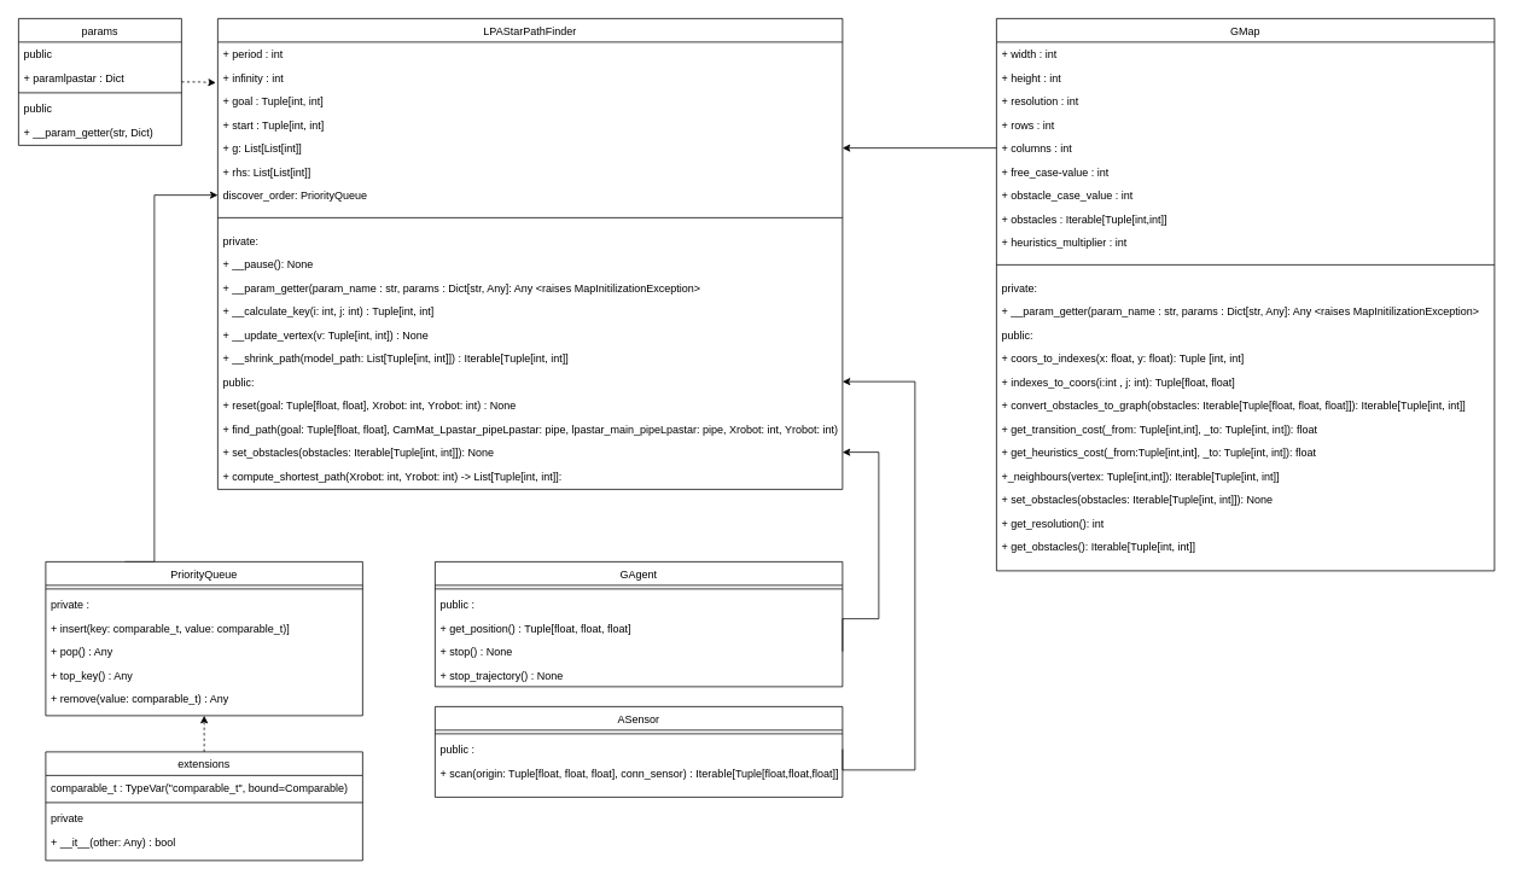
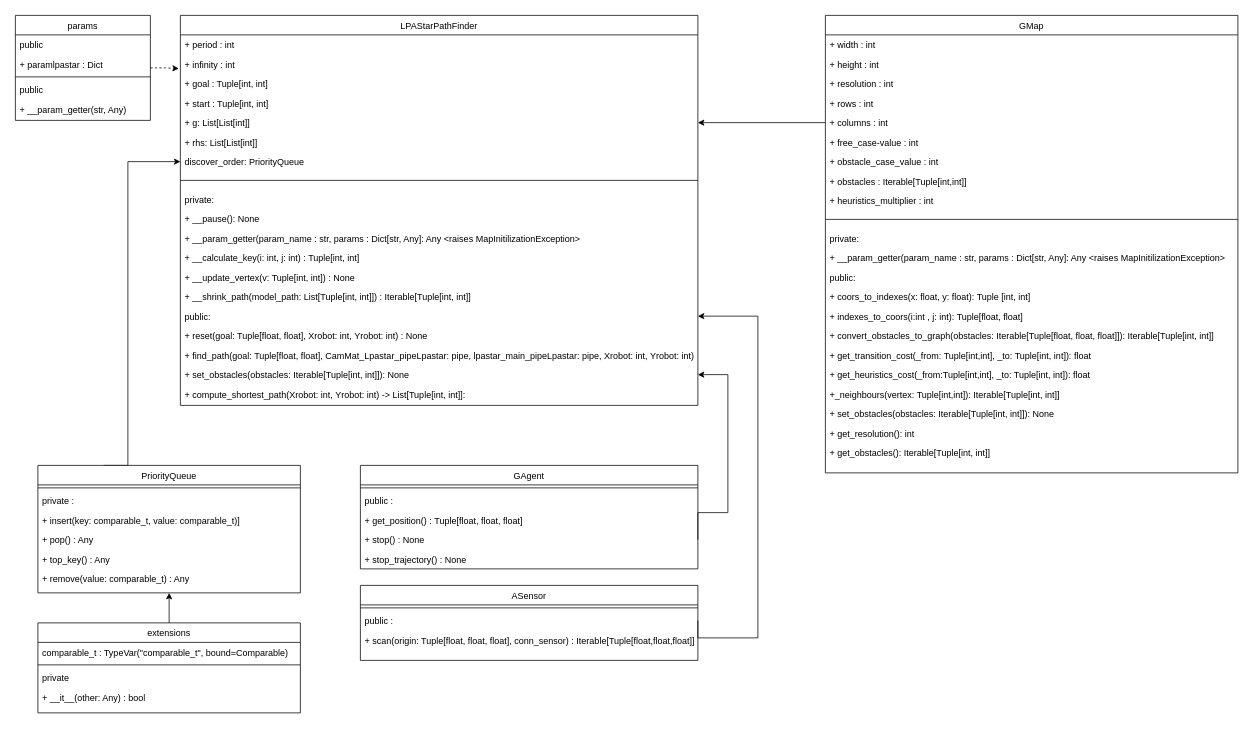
  <mxCell id="0" />
  <mxCell id="1" parent="0" />
  <mxCell id="2" value="ASensor" style="swimlane;fontStyle=0;align=center;verticalAlign=top;childLayout=stackLayout;horizontal=1;startSize=26;horizontalStack=0;resizeParent=1;resizeLast=0;collapsible=1;marginBottom=0;rounded=0;shadow=0;strokeWidth=1;" parent="1" vertex="1"><mxGeometry x="480" y="780" width="450" height="100" as="geometry"><mxRectangle x="130" y="380" width="160" height="26" as="alternateBounds" /></mxGeometry></mxCell>
  <mxCell id="3" value="" style="line;html=1;strokeWidth=1;align=left;verticalAlign=middle;spacingTop=-1;spacingLeft=3;spacingRight=3;rotatable=0;labelPosition=right;points=[];portConstraint=eastwest;" parent="2" vertex="1"><mxGeometry y="26" width="450" height="8" as="geometry" /></mxCell>
  <mxCell id="4" value="public :" style="text;align=left;verticalAlign=top;spacingLeft=4;spacingRight=4;overflow=hidden;rotatable=0;points=[[0,0.5],[1,0.5]];portConstraint=eastwest;fontStyle=0" parent="2" vertex="1"><mxGeometry y="34" width="450" height="26" as="geometry" /></mxCell>
  <mxCell id="5" value="+ scan(origin: Tuple[float, float, float], conn_sensor) : Iterable[Tuple[float,float,float]]" style="text;align=left;verticalAlign=top;spacingLeft=4;spacingRight=4;overflow=hidden;rotatable=0;points=[[0,0.5],[1,0.5]];portConstraint=eastwest;" parent="2" vertex="1"><mxGeometry y="60" width="450" height="26" as="geometry" /></mxCell>
  <mxCell id="6" value="GAgent" style="swimlane;fontStyle=0;align=center;verticalAlign=top;childLayout=stackLayout;horizontal=1;startSize=26;horizontalStack=0;resizeParent=1;resizeLast=0;collapsible=1;marginBottom=0;rounded=0;shadow=0;strokeWidth=1;" parent="1" vertex="1"><mxGeometry x="480" y="620" width="450" height="138" as="geometry"><mxRectangle x="550" y="140" width="160" height="26" as="alternateBounds" /></mxGeometry></mxCell>
  <mxCell id="7" value="" style="line;html=1;strokeWidth=1;align=left;verticalAlign=middle;spacingTop=-1;spacingLeft=3;spacingRight=3;rotatable=0;labelPosition=right;points=[];portConstraint=eastwest;" parent="6" vertex="1"><mxGeometry y="26" width="450" height="8" as="geometry" /></mxCell>
  <mxCell id="8" value="public :" style="text;align=left;verticalAlign=top;spacingLeft=4;spacingRight=4;overflow=hidden;rotatable=0;points=[[0,0.5],[1,0.5]];portConstraint=eastwest;" vertex="1" parent="6"><mxGeometry y="34" width="450" height="26" as="geometry" /></mxCell>
  <mxCell id="9" value="+ get_position() : Tuple[float, float, float]" style="text;align=left;verticalAlign=top;spacingLeft=4;spacingRight=4;overflow=hidden;rotatable=0;points=[[0,0.5],[1,0.5]];portConstraint=eastwest;" parent="6" vertex="1"><mxGeometry y="60" width="450" height="26" as="geometry" /></mxCell>
  <mxCell id="10" value="+ stop() : None" style="text;align=left;verticalAlign=top;spacingLeft=4;spacingRight=4;overflow=hidden;rotatable=0;points=[[0,0.5],[1,0.5]];portConstraint=eastwest;" parent="6" vertex="1"><mxGeometry y="86" width="450" height="26" as="geometry" /></mxCell>
  <mxCell id="11" value="+ stop_trajectory() : None&#10;" style="text;align=left;verticalAlign=top;spacingLeft=4;spacingRight=4;overflow=hidden;rotatable=0;points=[[0,0.5],[1,0.5]];portConstraint=eastwest;" parent="6" vertex="1"><mxGeometry y="112" width="450" height="26" as="geometry" /></mxCell>
  <mxCell id="12" value="GMap" style="swimlane;fontStyle=0;align=center;verticalAlign=top;childLayout=stackLayout;horizontal=1;startSize=26;horizontalStack=0;resizeParent=1;resizeLast=0;collapsible=1;marginBottom=0;rounded=0;shadow=0;strokeWidth=1;" parent="1" vertex="1"><mxGeometry x="1100" y="20" width="550" height="610" as="geometry"><mxRectangle x="550" y="140" width="160" height="26" as="alternateBounds" /></mxGeometry></mxCell>
  <mxCell id="13" value="+ width : int" style="text;align=left;verticalAlign=top;spacingLeft=4;spacingRight=4;overflow=hidden;rotatable=0;points=[[0,0.5],[1,0.5]];portConstraint=eastwest;" vertex="1" parent="12"><mxGeometry y="26" width="550" height="26" as="geometry" /></mxCell>
  <mxCell id="14" value="+ height : int" style="text;align=left;verticalAlign=top;spacingLeft=4;spacingRight=4;overflow=hidden;rotatable=0;points=[[0,0.5],[1,0.5]];portConstraint=eastwest;" vertex="1" parent="12"><mxGeometry y="52" width="550" height="26" as="geometry" /></mxCell>
  <mxCell id="15" value="+ resolution : int" style="text;align=left;verticalAlign=top;spacingLeft=4;spacingRight=4;overflow=hidden;rotatable=0;points=[[0,0.5],[1,0.5]];portConstraint=eastwest;" vertex="1" parent="12"><mxGeometry y="78" width="550" height="26" as="geometry" /></mxCell>
  <mxCell id="16" value="+ rows : int" style="text;align=left;verticalAlign=top;spacingLeft=4;spacingRight=4;overflow=hidden;rotatable=0;points=[[0,0.5],[1,0.5]];portConstraint=eastwest;" vertex="1" parent="12"><mxGeometry y="104" width="550" height="26" as="geometry" /></mxCell>
  <mxCell id="17" value="+ columns : int" style="text;align=left;verticalAlign=top;spacingLeft=4;spacingRight=4;overflow=hidden;rotatable=0;points=[[0,0.5],[1,0.5]];portConstraint=eastwest;" vertex="1" parent="12"><mxGeometry y="130" width="550" height="26" as="geometry" /></mxCell>
  <mxCell id="18" value="+ free_case-value : int" style="text;align=left;verticalAlign=top;spacingLeft=4;spacingRight=4;overflow=hidden;rotatable=0;points=[[0,0.5],[1,0.5]];portConstraint=eastwest;" vertex="1" parent="12"><mxGeometry y="156" width="550" height="26" as="geometry" /></mxCell>
  <mxCell id="19" value="+ obstacle_case_value : int" style="text;align=left;verticalAlign=top;spacingLeft=4;spacingRight=4;overflow=hidden;rotatable=0;points=[[0,0.5],[1,0.5]];portConstraint=eastwest;" vertex="1" parent="12"><mxGeometry y="182" width="550" height="26" as="geometry" /></mxCell>
  <mxCell id="20" value="+ obstacles : Iterable[Tuple[int,int]]&#10;" style="text;align=left;verticalAlign=top;spacingLeft=4;spacingRight=4;overflow=hidden;rotatable=0;points=[[0,0.5],[1,0.5]];portConstraint=eastwest;" vertex="1" parent="12"><mxGeometry y="208" width="550" height="26" as="geometry" /></mxCell>
  <mxCell id="21" value="+ heuristics_multiplier : int&#10;" style="text;align=left;verticalAlign=top;spacingLeft=4;spacingRight=4;overflow=hidden;rotatable=0;points=[[0,0.5],[1,0.5]];portConstraint=eastwest;" vertex="1" parent="12"><mxGeometry y="234" width="550" height="26" as="geometry" /></mxCell>
  <mxCell id="22" value="" style="line;html=1;strokeWidth=1;align=left;verticalAlign=middle;spacingTop=-1;spacingLeft=3;spacingRight=3;rotatable=0;labelPosition=right;points=[];portConstraint=eastwest;" parent="12" vertex="1"><mxGeometry y="260" width="550" height="24" as="geometry" /></mxCell>
  <mxCell id="23" value="private:" style="text;align=left;verticalAlign=top;spacingLeft=4;spacingRight=4;overflow=hidden;rotatable=0;points=[[0,0.5],[1,0.5]];portConstraint=eastwest;" vertex="1" parent="12"><mxGeometry y="284" width="550" height="26" as="geometry" /></mxCell>
  <mxCell id="24" value="+ __param_getter(param_name : str, params : Dict[str, Any]: Any &lt;raises MapInitilizationException&gt;" style="text;align=left;verticalAlign=top;spacingLeft=4;spacingRight=4;overflow=hidden;rotatable=0;points=[[0,0.5],[1,0.5]];portConstraint=eastwest;" parent="12" vertex="1"><mxGeometry y="310" width="550" height="26" as="geometry" /></mxCell>
  <mxCell id="25" value="public:&#10;" style="text;align=left;verticalAlign=top;spacingLeft=4;spacingRight=4;overflow=hidden;rotatable=0;points=[[0,0.5],[1,0.5]];portConstraint=eastwest;" vertex="1" parent="12"><mxGeometry y="336" width="550" height="26" as="geometry" /></mxCell>
  <mxCell id="26" value="+ coors_to_indexes(x: float, y: float): Tuple [int, int]" style="text;align=left;verticalAlign=top;spacingLeft=4;spacingRight=4;overflow=hidden;rotatable=0;points=[[0,0.5],[1,0.5]];portConstraint=eastwest;" parent="12" vertex="1"><mxGeometry y="362" width="550" height="26" as="geometry" /></mxCell>
  <mxCell id="27" value="+ indexes_to_coors(i:int , j: int): Tuple[float, float]" style="text;align=left;verticalAlign=top;spacingLeft=4;spacingRight=4;overflow=hidden;rotatable=0;points=[[0,0.5],[1,0.5]];portConstraint=eastwest;" parent="12" vertex="1"><mxGeometry y="388" width="550" height="26" as="geometry" /></mxCell>
  <mxCell id="28" value="+ convert_obstacles_to_graph(obstacles: Iterable[Tuple[float, float, float]]): Iterable[Tuple[int, int]]" style="text;align=left;verticalAlign=top;spacingLeft=4;spacingRight=4;overflow=hidden;rotatable=0;points=[[0,0.5],[1,0.5]];portConstraint=eastwest;" vertex="1" parent="12"><mxGeometry y="414" width="550" height="26" as="geometry" /></mxCell>
  <mxCell id="29" value="+ get_transition_cost(_from: Tuple[int,int], _to: Tuple[int, int]): float" style="text;align=left;verticalAlign=top;spacingLeft=4;spacingRight=4;overflow=hidden;rotatable=0;points=[[0,0.5],[1,0.5]];portConstraint=eastwest;" vertex="1" parent="12"><mxGeometry y="440" width="550" height="26" as="geometry" /></mxCell>
  <mxCell id="30" value="+ get_heuristics_cost(_from:Tuple[int,int], _to: Tuple[int, int]): float" style="text;align=left;verticalAlign=top;spacingLeft=4;spacingRight=4;overflow=hidden;rotatable=0;points=[[0,0.5],[1,0.5]];portConstraint=eastwest;" vertex="1" parent="12"><mxGeometry y="466" width="550" height="26" as="geometry" /></mxCell>
  <mxCell id="31" value="+_neighbours(vertex: Tuple[int,int]): Iterable[Tuple[int, int]]" style="text;align=left;verticalAlign=top;spacingLeft=4;spacingRight=4;overflow=hidden;rotatable=0;points=[[0,0.5],[1,0.5]];portConstraint=eastwest;" vertex="1" parent="12"><mxGeometry y="492" width="550" height="26" as="geometry" /></mxCell>
  <mxCell id="32" value="+ set_obstacles(obstacles: Iterable[Tuple[int, int]]): None" style="text;align=left;verticalAlign=top;spacingLeft=4;spacingRight=4;overflow=hidden;rotatable=0;points=[[0,0.5],[1,0.5]];portConstraint=eastwest;" vertex="1" parent="12"><mxGeometry y="518" width="550" height="26" as="geometry" /></mxCell>
  <mxCell id="33" value="+ get_resolution(): int" style="text;align=left;verticalAlign=top;spacingLeft=4;spacingRight=4;overflow=hidden;rotatable=0;points=[[0,0.5],[1,0.5]];portConstraint=eastwest;" vertex="1" parent="12"><mxGeometry y="544" width="550" height="26" as="geometry" /></mxCell>
  <mxCell id="34" value="+ get_obstacles(): Iterable[Tuple[int, int]]" style="text;align=left;verticalAlign=top;spacingLeft=4;spacingRight=4;overflow=hidden;rotatable=0;points=[[0,0.5],[1,0.5]];portConstraint=eastwest;" vertex="1" parent="12"><mxGeometry y="570" width="550" height="26" as="geometry" /></mxCell>
  <mxCell id="35" value="LPAStarPathFinder" style="swimlane;fontStyle=0;align=center;verticalAlign=top;childLayout=stackLayout;horizontal=1;startSize=26;horizontalStack=0;resizeParent=1;resizeLast=0;collapsible=1;marginBottom=0;rounded=0;shadow=0;strokeWidth=1;" vertex="1" parent="1"><mxGeometry x="240" y="20" width="690" height="520" as="geometry"><mxRectangle x="550" y="140" width="160" height="26" as="alternateBounds" /></mxGeometry></mxCell>
  <mxCell id="36" value="+ period : int" style="text;align=left;verticalAlign=top;spacingLeft=4;spacingRight=4;overflow=hidden;rotatable=0;points=[[0,0.5],[1,0.5]];portConstraint=eastwest;" vertex="1" parent="35"><mxGeometry y="26" width="690" height="26" as="geometry" /></mxCell>
  <mxCell id="37" value="+ infinity : int" style="text;align=left;verticalAlign=top;spacingLeft=4;spacingRight=4;overflow=hidden;rotatable=0;points=[[0,0.5],[1,0.5]];portConstraint=eastwest;" vertex="1" parent="35"><mxGeometry y="52" width="690" height="26" as="geometry" /></mxCell>
  <mxCell id="38" value="+ goal : Tuple[int, int]&#10;" style="text;align=left;verticalAlign=top;spacingLeft=4;spacingRight=4;overflow=hidden;rotatable=0;points=[[0,0.5],[1,0.5]];portConstraint=eastwest;" vertex="1" parent="35"><mxGeometry y="78" width="690" height="26" as="geometry" /></mxCell>
  <mxCell id="39" value="+ start : Tuple[int, int]" style="text;align=left;verticalAlign=top;spacingLeft=4;spacingRight=4;overflow=hidden;rotatable=0;points=[[0,0.5],[1,0.5]];portConstraint=eastwest;" vertex="1" parent="35"><mxGeometry y="104" width="690" height="26" as="geometry" /></mxCell>
  <mxCell id="40" value="+ g: List[List[int]]" style="text;align=left;verticalAlign=top;spacingLeft=4;spacingRight=4;overflow=hidden;rotatable=0;points=[[0,0.5],[1,0.5]];portConstraint=eastwest;" vertex="1" parent="35"><mxGeometry y="130" width="690" height="26" as="geometry" /></mxCell>
  <mxCell id="41" value="+ rhs: List[List[int]]" style="text;align=left;verticalAlign=top;spacingLeft=4;spacingRight=4;overflow=hidden;rotatable=0;points=[[0,0.5],[1,0.5]];portConstraint=eastwest;" vertex="1" parent="35"><mxGeometry y="156" width="690" height="26" as="geometry" /></mxCell>
  <mxCell id="42" value="discover_order: PriorityQueue" style="text;align=left;verticalAlign=top;spacingLeft=4;spacingRight=4;overflow=hidden;rotatable=0;points=[[0,0.5],[1,0.5]];portConstraint=eastwest;" vertex="1" parent="35"><mxGeometry y="182" width="690" height="26" as="geometry" /></mxCell>
  <mxCell id="43" value="" style="line;html=1;strokeWidth=1;align=left;verticalAlign=middle;spacingTop=-1;spacingLeft=3;spacingRight=3;rotatable=0;labelPosition=right;points=[];portConstraint=eastwest;" vertex="1" parent="35"><mxGeometry y="208" width="690" height="24" as="geometry" /></mxCell>
  <mxCell id="44" value="private:" style="text;align=left;verticalAlign=top;spacingLeft=4;spacingRight=4;overflow=hidden;rotatable=0;points=[[0,0.5],[1,0.5]];portConstraint=eastwest;" vertex="1" parent="35"><mxGeometry y="232" width="690" height="26" as="geometry" /></mxCell>
  <mxCell id="45" value="+ __pause(): None" style="text;align=left;verticalAlign=top;spacingLeft=4;spacingRight=4;overflow=hidden;rotatable=0;points=[[0,0.5],[1,0.5]];portConstraint=eastwest;" vertex="1" parent="35"><mxGeometry y="258" width="690" height="26" as="geometry" /></mxCell>
  <mxCell id="46" value="+ __param_getter(param_name : str, params : Dict[str, Any]: Any &lt;raises MapInitilizationException&gt;" style="text;align=left;verticalAlign=top;spacingLeft=4;spacingRight=4;overflow=hidden;rotatable=0;points=[[0,0.5],[1,0.5]];portConstraint=eastwest;" vertex="1" parent="35"><mxGeometry y="284" width="690" height="26" as="geometry" /></mxCell>
  <mxCell id="47" value="+ __calculate_key(i: int, j: int) : Tuple[int, int]" style="text;align=left;verticalAlign=top;spacingLeft=4;spacingRight=4;overflow=hidden;rotatable=0;points=[[0,0.5],[1,0.5]];portConstraint=eastwest;" vertex="1" parent="35"><mxGeometry y="310" width="690" height="26" as="geometry" /></mxCell>
  <mxCell id="48" value="+ __update_vertex(v: Tuple[int, int]) : None" style="text;align=left;verticalAlign=top;spacingLeft=4;spacingRight=4;overflow=hidden;rotatable=0;points=[[0,0.5],[1,0.5]];portConstraint=eastwest;" vertex="1" parent="35"><mxGeometry y="336" width="690" height="26" as="geometry" /></mxCell>
  <mxCell id="49" value="+ __shrink_path(model_path: List[Tuple[int, int]]) : Iterable[Tuple[int, int]]" style="text;align=left;verticalAlign=top;spacingLeft=4;spacingRight=4;overflow=hidden;rotatable=0;points=[[0,0.5],[1,0.5]];portConstraint=eastwest;" vertex="1" parent="35"><mxGeometry y="362" width="690" height="26" as="geometry" /></mxCell>
  <mxCell id="50" value="public:&#10;" style="text;align=left;verticalAlign=top;spacingLeft=4;spacingRight=4;overflow=hidden;rotatable=0;points=[[0,0.5],[1,0.5]];portConstraint=eastwest;" vertex="1" parent="35"><mxGeometry y="388" width="690" height="26" as="geometry" /></mxCell>
  <mxCell id="51" value="+ reset(goal: Tuple[float, float], Xrobot: int, Yrobot: int) : None" style="text;align=left;verticalAlign=top;spacingLeft=4;spacingRight=4;overflow=hidden;rotatable=0;points=[[0,0.5],[1,0.5]];portConstraint=eastwest;" vertex="1" parent="35"><mxGeometry y="414" width="690" height="26" as="geometry" /></mxCell>
  <mxCell id="52" value="+ find_path(goal: Tuple[float, float], CamMat_Lpastar_pipeLpastar: pipe, lpastar_main_pipeLpastar: pipe, Xrobot: int, Yrobot: int) : None" style="text;align=left;verticalAlign=top;spacingLeft=4;spacingRight=4;overflow=hidden;rotatable=0;points=[[0,0.5],[1,0.5]];portConstraint=eastwest;" vertex="1" parent="35"><mxGeometry y="440" width="690" height="26" as="geometry" /></mxCell>
  <mxCell id="53" value="+ set_obstacles(obstacles: Iterable[Tuple[int, int]]): None" style="text;align=left;verticalAlign=top;spacingLeft=4;spacingRight=4;overflow=hidden;rotatable=0;points=[[0,0.5],[1,0.5]];portConstraint=eastwest;" vertex="1" parent="35"><mxGeometry y="466" width="690" height="26" as="geometry" /></mxCell>
  <mxCell id="54" value="+ compute_shortest_path(Xrobot: int, Yrobot: int) -&gt; List[Tuple[int, int]]:" style="text;align=left;verticalAlign=top;spacingLeft=4;spacingRight=4;overflow=hidden;rotatable=0;points=[[0,0.5],[1,0.5]];portConstraint=eastwest;" vertex="1" parent="35"><mxGeometry y="492" width="690" height="26" as="geometry" /></mxCell>
  <mxCell id="55" style="edgeStyle=orthogonalEdgeStyle;rounded=0;orthogonalLoop=1;jettySize=auto;html=1;exitX=0;exitY=0.5;exitDx=0;exitDy=0;entryX=1;entryY=0.5;entryDx=0;entryDy=0;" edge="1" parent="1" source="17" target="40"><mxGeometry relative="1" as="geometry" /></mxCell>
  <mxCell id="56" style="edgeStyle=orthogonalEdgeStyle;rounded=0;orthogonalLoop=1;jettySize=auto;html=1;exitX=1;exitY=0.5;exitDx=0;exitDy=0;" edge="1" parent="1" source="10" target="53"><mxGeometry relative="1" as="geometry"><Array as="points"><mxPoint x="970" y="683" /><mxPoint x="970" y="499" /></Array></mxGeometry></mxCell>
  <mxCell id="57" style="edgeStyle=orthogonalEdgeStyle;rounded=0;orthogonalLoop=1;jettySize=auto;html=1;exitX=1;exitY=0.5;exitDx=0;exitDy=0;entryX=1;entryY=0.5;entryDx=0;entryDy=0;" edge="1" parent="1" source="4" target="50"><mxGeometry relative="1" as="geometry"><Array as="points"><mxPoint x="930" y="850" /><mxPoint x="1010" y="850" /><mxPoint x="1010" y="421" /></Array></mxGeometry></mxCell>
  <mxCell id="58" style="edgeStyle=orthogonalEdgeStyle;rounded=0;orthogonalLoop=1;jettySize=auto;html=1;exitX=0.25;exitY=0;exitDx=0;exitDy=0;entryX=0;entryY=0.5;entryDx=0;entryDy=0;" edge="1" parent="1" source="59" target="42"><mxGeometry relative="1" as="geometry"><Array as="points"><mxPoint x="170" y="620" /><mxPoint x="170" y="215" /></Array></mxGeometry></mxCell>
  <mxCell id="59" value="PriorityQueue" style="swimlane;fontStyle=0;align=center;verticalAlign=top;childLayout=stackLayout;horizontal=1;startSize=26;horizontalStack=0;resizeParent=1;resizeLast=0;collapsible=1;marginBottom=0;rounded=0;shadow=0;strokeWidth=1;" vertex="1" parent="1"><mxGeometry x="50" y="620" width="350" height="170" as="geometry"><mxRectangle x="550" y="140" width="160" height="26" as="alternateBounds" /></mxGeometry></mxCell>
  <mxCell id="60" value="" style="line;html=1;strokeWidth=1;align=left;verticalAlign=middle;spacingTop=-1;spacingLeft=3;spacingRight=3;rotatable=0;labelPosition=right;points=[];portConstraint=eastwest;" vertex="1" parent="59"><mxGeometry y="26" width="350" height="8" as="geometry" /></mxCell>
  <mxCell id="61" value="private :" style="text;align=left;verticalAlign=top;spacingLeft=4;spacingRight=4;overflow=hidden;rotatable=0;points=[[0,0.5],[1,0.5]];portConstraint=eastwest;" vertex="1" parent="59"><mxGeometry y="34" width="350" height="26" as="geometry" /></mxCell>
  <mxCell id="62" value="+ insert(key: comparable_t, value: comparable_t)]" style="text;align=left;verticalAlign=top;spacingLeft=4;spacingRight=4;overflow=hidden;rotatable=0;points=[[0,0.5],[1,0.5]];portConstraint=eastwest;" vertex="1" parent="59"><mxGeometry y="60" width="350" height="26" as="geometry" /></mxCell>
  <mxCell id="63" value="+ pop() : Any" style="text;align=left;verticalAlign=top;spacingLeft=4;spacingRight=4;overflow=hidden;rotatable=0;points=[[0,0.5],[1,0.5]];portConstraint=eastwest;" vertex="1" parent="59"><mxGeometry y="86" width="350" height="26" as="geometry" /></mxCell>
  <mxCell id="64" value="+ top_key() : Any&#10;" style="text;align=left;verticalAlign=top;spacingLeft=4;spacingRight=4;overflow=hidden;rotatable=0;points=[[0,0.5],[1,0.5]];portConstraint=eastwest;" vertex="1" parent="59"><mxGeometry y="112" width="350" height="26" as="geometry" /></mxCell>
  <mxCell id="65" value="+ remove(value: comparable_t) : Any" style="text;align=left;verticalAlign=top;spacingLeft=4;spacingRight=4;overflow=hidden;rotatable=0;points=[[0,0.5],[1,0.5]];portConstraint=eastwest;" vertex="1" parent="59"><mxGeometry y="138" width="350" height="26" as="geometry" /></mxCell>
- <mxCell id="66" style="edgeStyle=orthogonalEdgeStyle;rounded=0;orthogonalLoop=1;jettySize=auto;html=1;exitX=0.5;exitY=0;exitDx=0;exitDy=0;entryX=0.5;entryY=1;entryDx=0;entryDy=0;dashed=1;" edge="1" parent="1" source="67" target="59"><mxGeometry relative="1" as="geometry" /></mxCell>
+ <mxCell id="66" style="edgeStyle=orthogonalEdgeStyle;rounded=0;orthogonalLoop=1;jettySize=auto;html=1;exitX=0.5;exitY=0;exitDx=0;exitDy=0;entryX=0.5;entryY=1;entryDx=0;entryDy=0;" edge="1" parent="1" source="67" target="59"><mxGeometry relative="1" as="geometry" /></mxCell>
  <mxCell id="67" value="extensions" style="swimlane;fontStyle=0;align=center;verticalAlign=top;childLayout=stackLayout;horizontal=1;startSize=26;horizontalStack=0;resizeParent=1;resizeLast=0;collapsible=1;marginBottom=0;rounded=0;shadow=0;strokeWidth=1;" vertex="1" parent="1"><mxGeometry x="50" y="830" width="350" height="120" as="geometry"><mxRectangle x="550" y="140" width="160" height="26" as="alternateBounds" /></mxGeometry></mxCell>
  <mxCell id="68" value="comparable_t : TypeVar(&quot;comparable_t&quot;, bound=Comparable)" style="text;align=left;verticalAlign=top;spacingLeft=4;spacingRight=4;overflow=hidden;rotatable=0;points=[[0,0.5],[1,0.5]];portConstraint=eastwest;" vertex="1" parent="67"><mxGeometry y="26" width="350" height="26" as="geometry" /></mxCell>
  <mxCell id="69" value="" style="line;html=1;strokeWidth=1;align=left;verticalAlign=middle;spacingTop=-1;spacingLeft=3;spacingRight=3;rotatable=0;labelPosition=right;points=[];portConstraint=eastwest;" vertex="1" parent="67"><mxGeometry y="52" width="350" height="8" as="geometry" /></mxCell>
  <mxCell id="70" value="private" style="text;align=left;verticalAlign=top;spacingLeft=4;spacingRight=4;overflow=hidden;rotatable=0;points=[[0,0.5],[1,0.5]];portConstraint=eastwest;" vertex="1" parent="67"><mxGeometry y="60" width="350" height="26" as="geometry" /></mxCell>
  <mxCell id="71" value="+ __it__(other: Any) : bool" style="text;align=left;verticalAlign=top;spacingLeft=4;spacingRight=4;overflow=hidden;rotatable=0;points=[[0,0.5],[1,0.5]];portConstraint=eastwest;" vertex="1" parent="67"><mxGeometry y="86" width="350" height="26" as="geometry" /></mxCell>
  <mxCell id="72" style="edgeStyle=orthogonalEdgeStyle;rounded=0;orthogonalLoop=1;jettySize=auto;html=1;entryX=-0.003;entryY=0.728;entryDx=0;entryDy=0;entryPerimeter=0;dashed=1;" edge="1" parent="1" source="73" target="37"><mxGeometry relative="1" as="geometry" /></mxCell>
  <mxCell id="73" value="params" style="swimlane;fontStyle=0;align=center;verticalAlign=top;childLayout=stackLayout;horizontal=1;startSize=26;horizontalStack=0;resizeParent=1;resizeLast=0;collapsible=1;marginBottom=0;rounded=0;shadow=0;strokeWidth=1;" vertex="1" parent="1"><mxGeometry x="20" y="20" width="180" height="140" as="geometry"><mxRectangle x="550" y="140" width="160" height="26" as="alternateBounds" /></mxGeometry></mxCell>
  <mxCell id="74" value="public " style="text;align=left;verticalAlign=top;spacingLeft=4;spacingRight=4;overflow=hidden;rotatable=0;points=[[0,0.5],[1,0.5]];portConstraint=eastwest;" vertex="1" parent="73"><mxGeometry y="26" width="180" height="26" as="geometry" /></mxCell>
  <mxCell id="75" value="+ paramlpastar : Dict" style="text;align=left;verticalAlign=top;spacingLeft=4;spacingRight=4;overflow=hidden;rotatable=0;points=[[0,0.5],[1,0.5]];portConstraint=eastwest;" vertex="1" parent="73"><mxGeometry y="52" width="180" height="26" as="geometry" /></mxCell>
  <mxCell id="76" value="" style="line;html=1;strokeWidth=1;align=left;verticalAlign=middle;spacingTop=-1;spacingLeft=3;spacingRight=3;rotatable=0;labelPosition=right;points=[];portConstraint=eastwest;" vertex="1" parent="73"><mxGeometry y="78" width="180" height="8" as="geometry" /></mxCell>
  <mxCell id="77" value="public" style="text;align=left;verticalAlign=top;spacingLeft=4;spacingRight=4;overflow=hidden;rotatable=0;points=[[0,0.5],[1,0.5]];portConstraint=eastwest;" vertex="1" parent="73"><mxGeometry y="86" width="180" height="26" as="geometry" /></mxCell>
- <mxCell id="78" value="+ __param_getter(str, Dict)" style="text;align=left;verticalAlign=top;spacingLeft=4;spacingRight=4;overflow=hidden;rotatable=0;points=[[0,0.5],[1,0.5]];portConstraint=eastwest;" vertex="1" parent="73"><mxGeometry y="112" width="180" height="26" as="geometry" /></mxCell>
+ <mxCell id="78" value="+ __param_getter(str, Any)" style="text;align=left;verticalAlign=top;spacingLeft=4;spacingRight=4;overflow=hidden;rotatable=0;points=[[0,0.5],[1,0.5]];portConstraint=eastwest;" vertex="1" parent="73"><mxGeometry y="112" width="180" height="26" as="geometry" /></mxCell>
